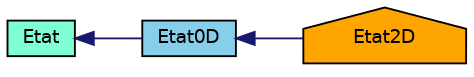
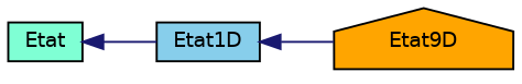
  digraph {
    rankdir=LR
    node [color=black fontname=Helvetica fontsize=10 shape=box style=filled]
    edge [color=midnightblue dir=back fontname=Helvetica fontsize=10 labelfontname=Helvetica labelfontsize=10 style=solid]
    n1 [fillcolor=aquamarine height=0.2 label=Etat width=0.4]
-   n2 [fillcolor=skyblue height=0.2 label=Etat0D width=0.4]
-   n3 [fillcolor=orange height=0.2 label=Etat2D shape=house width=0.4]
+   n2 [fillcolor=skyblue height=0.2 label=Etat1D width=0.4]
+   n3 [fillcolor=orange height=0.2 label=Etat9D shape=house width=0.4]
    n1 -> n2
    n2 -> n3
  }
